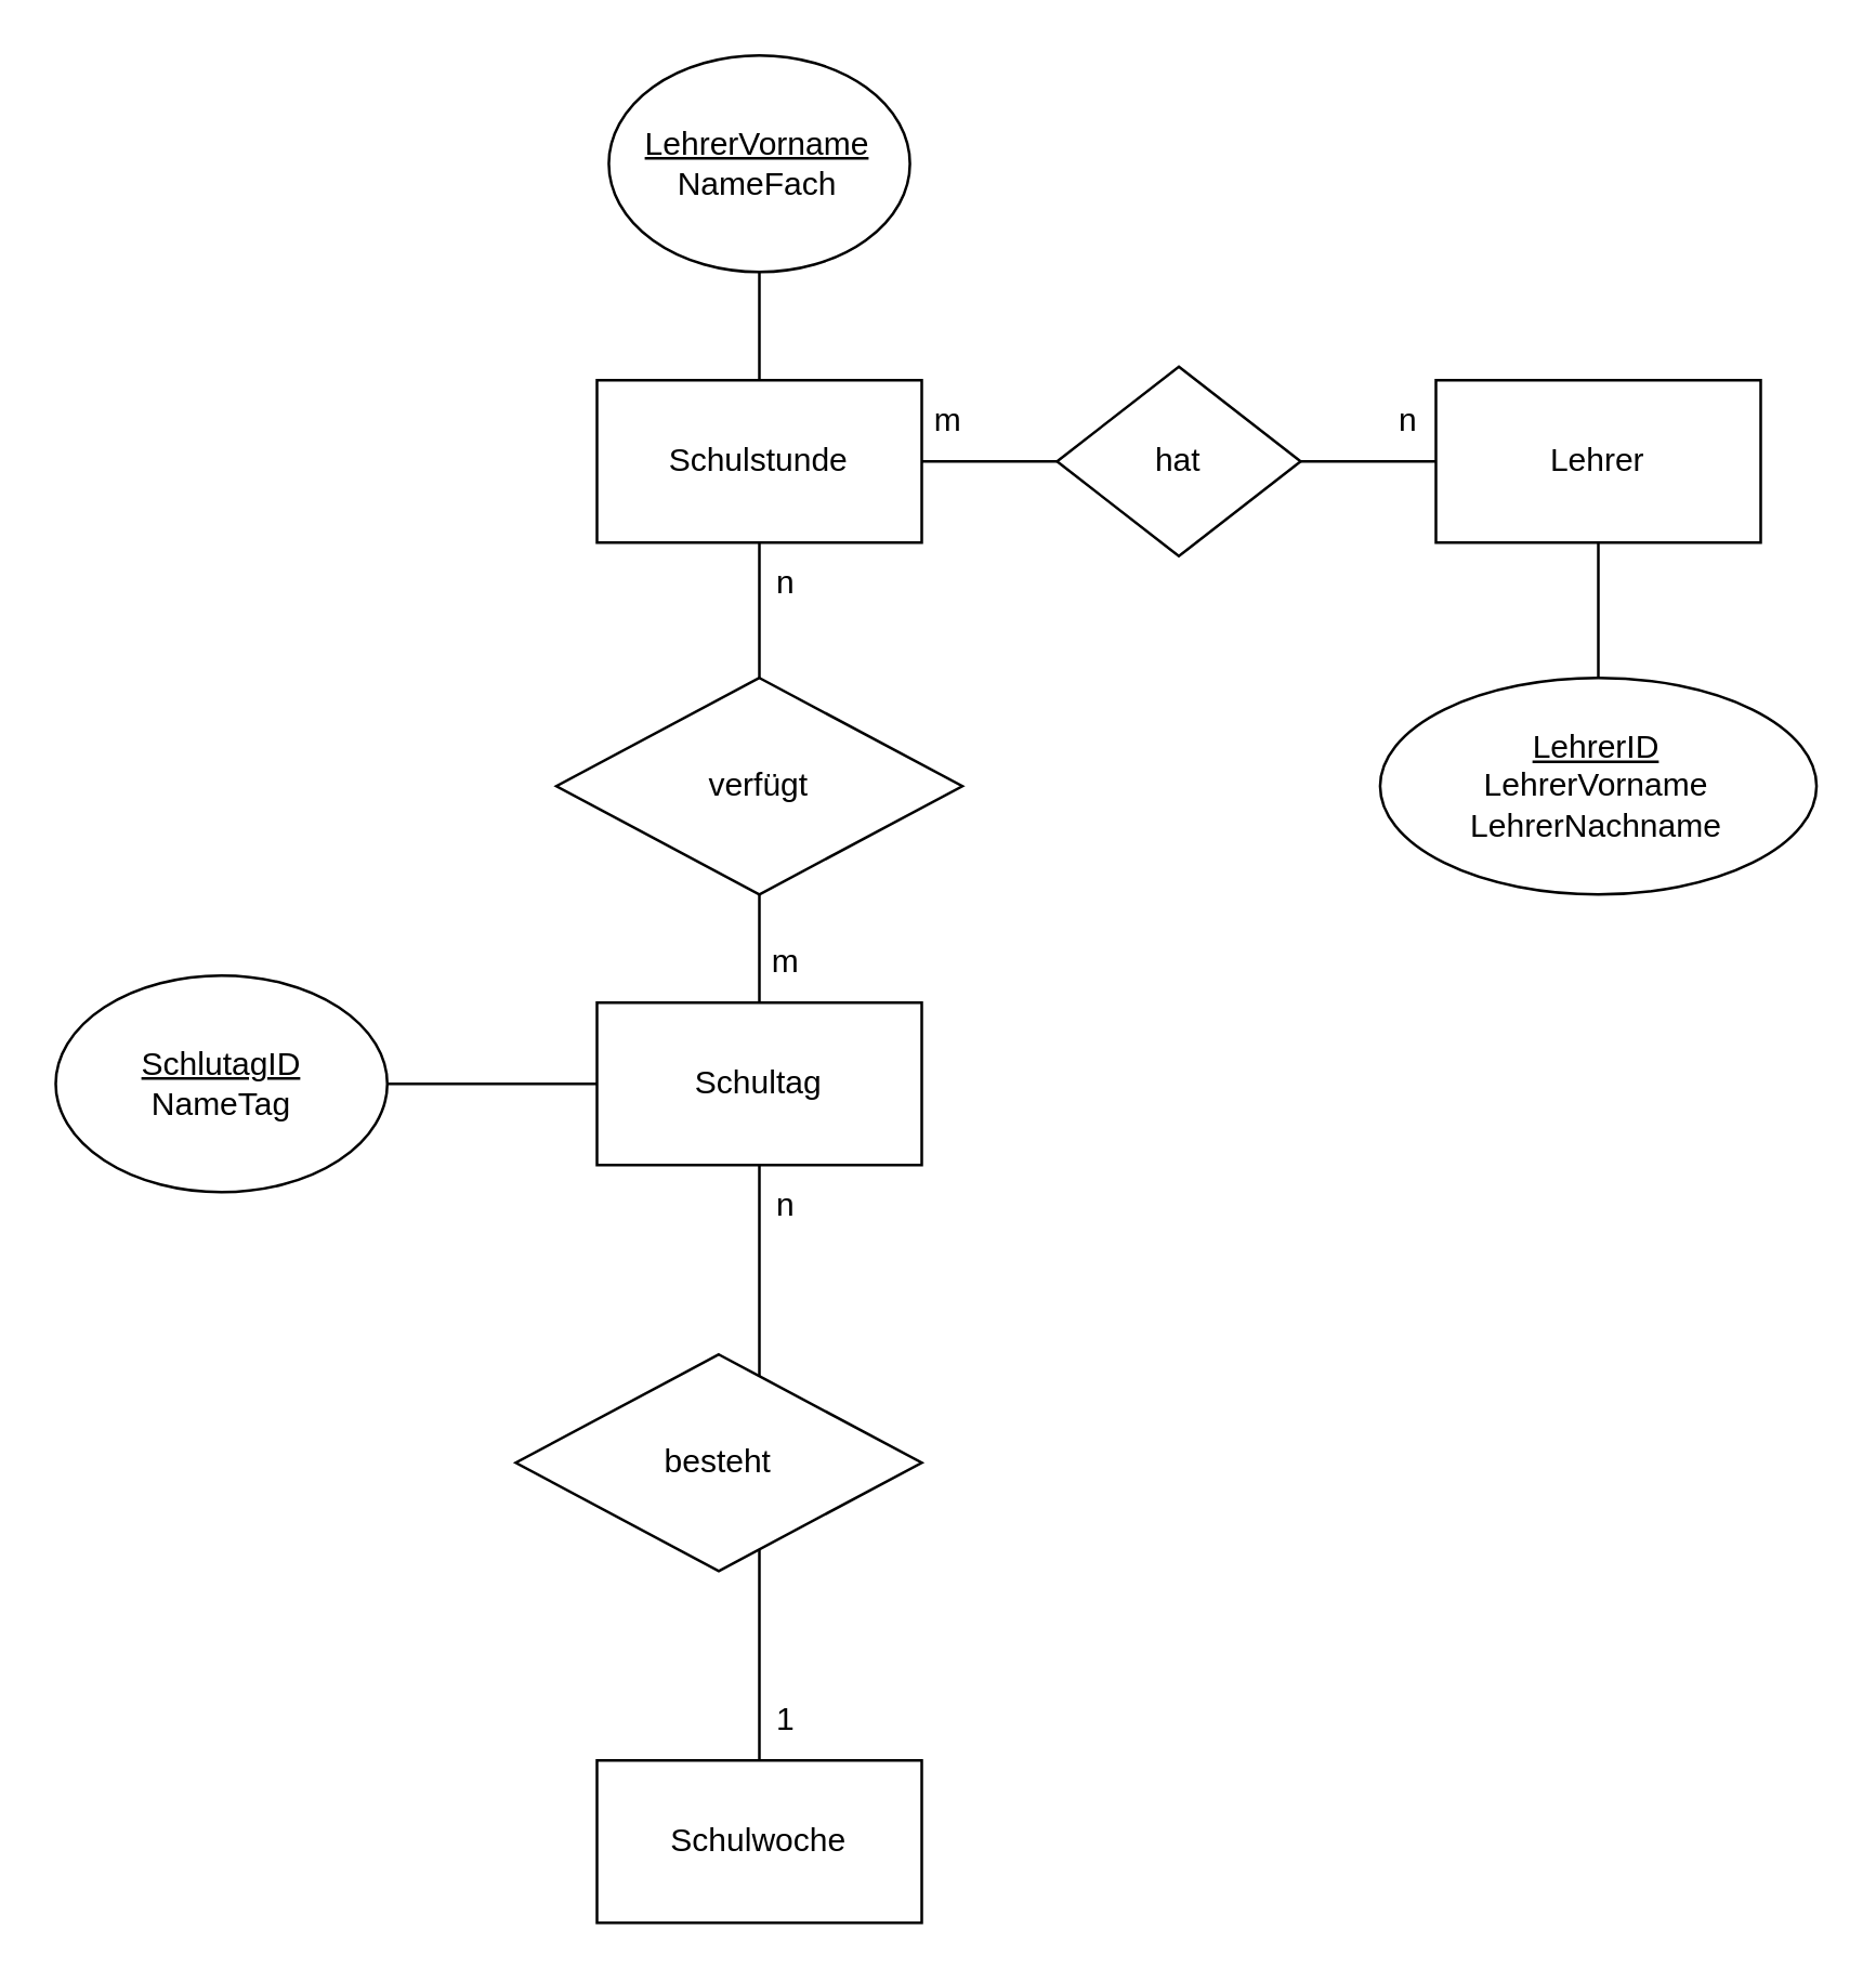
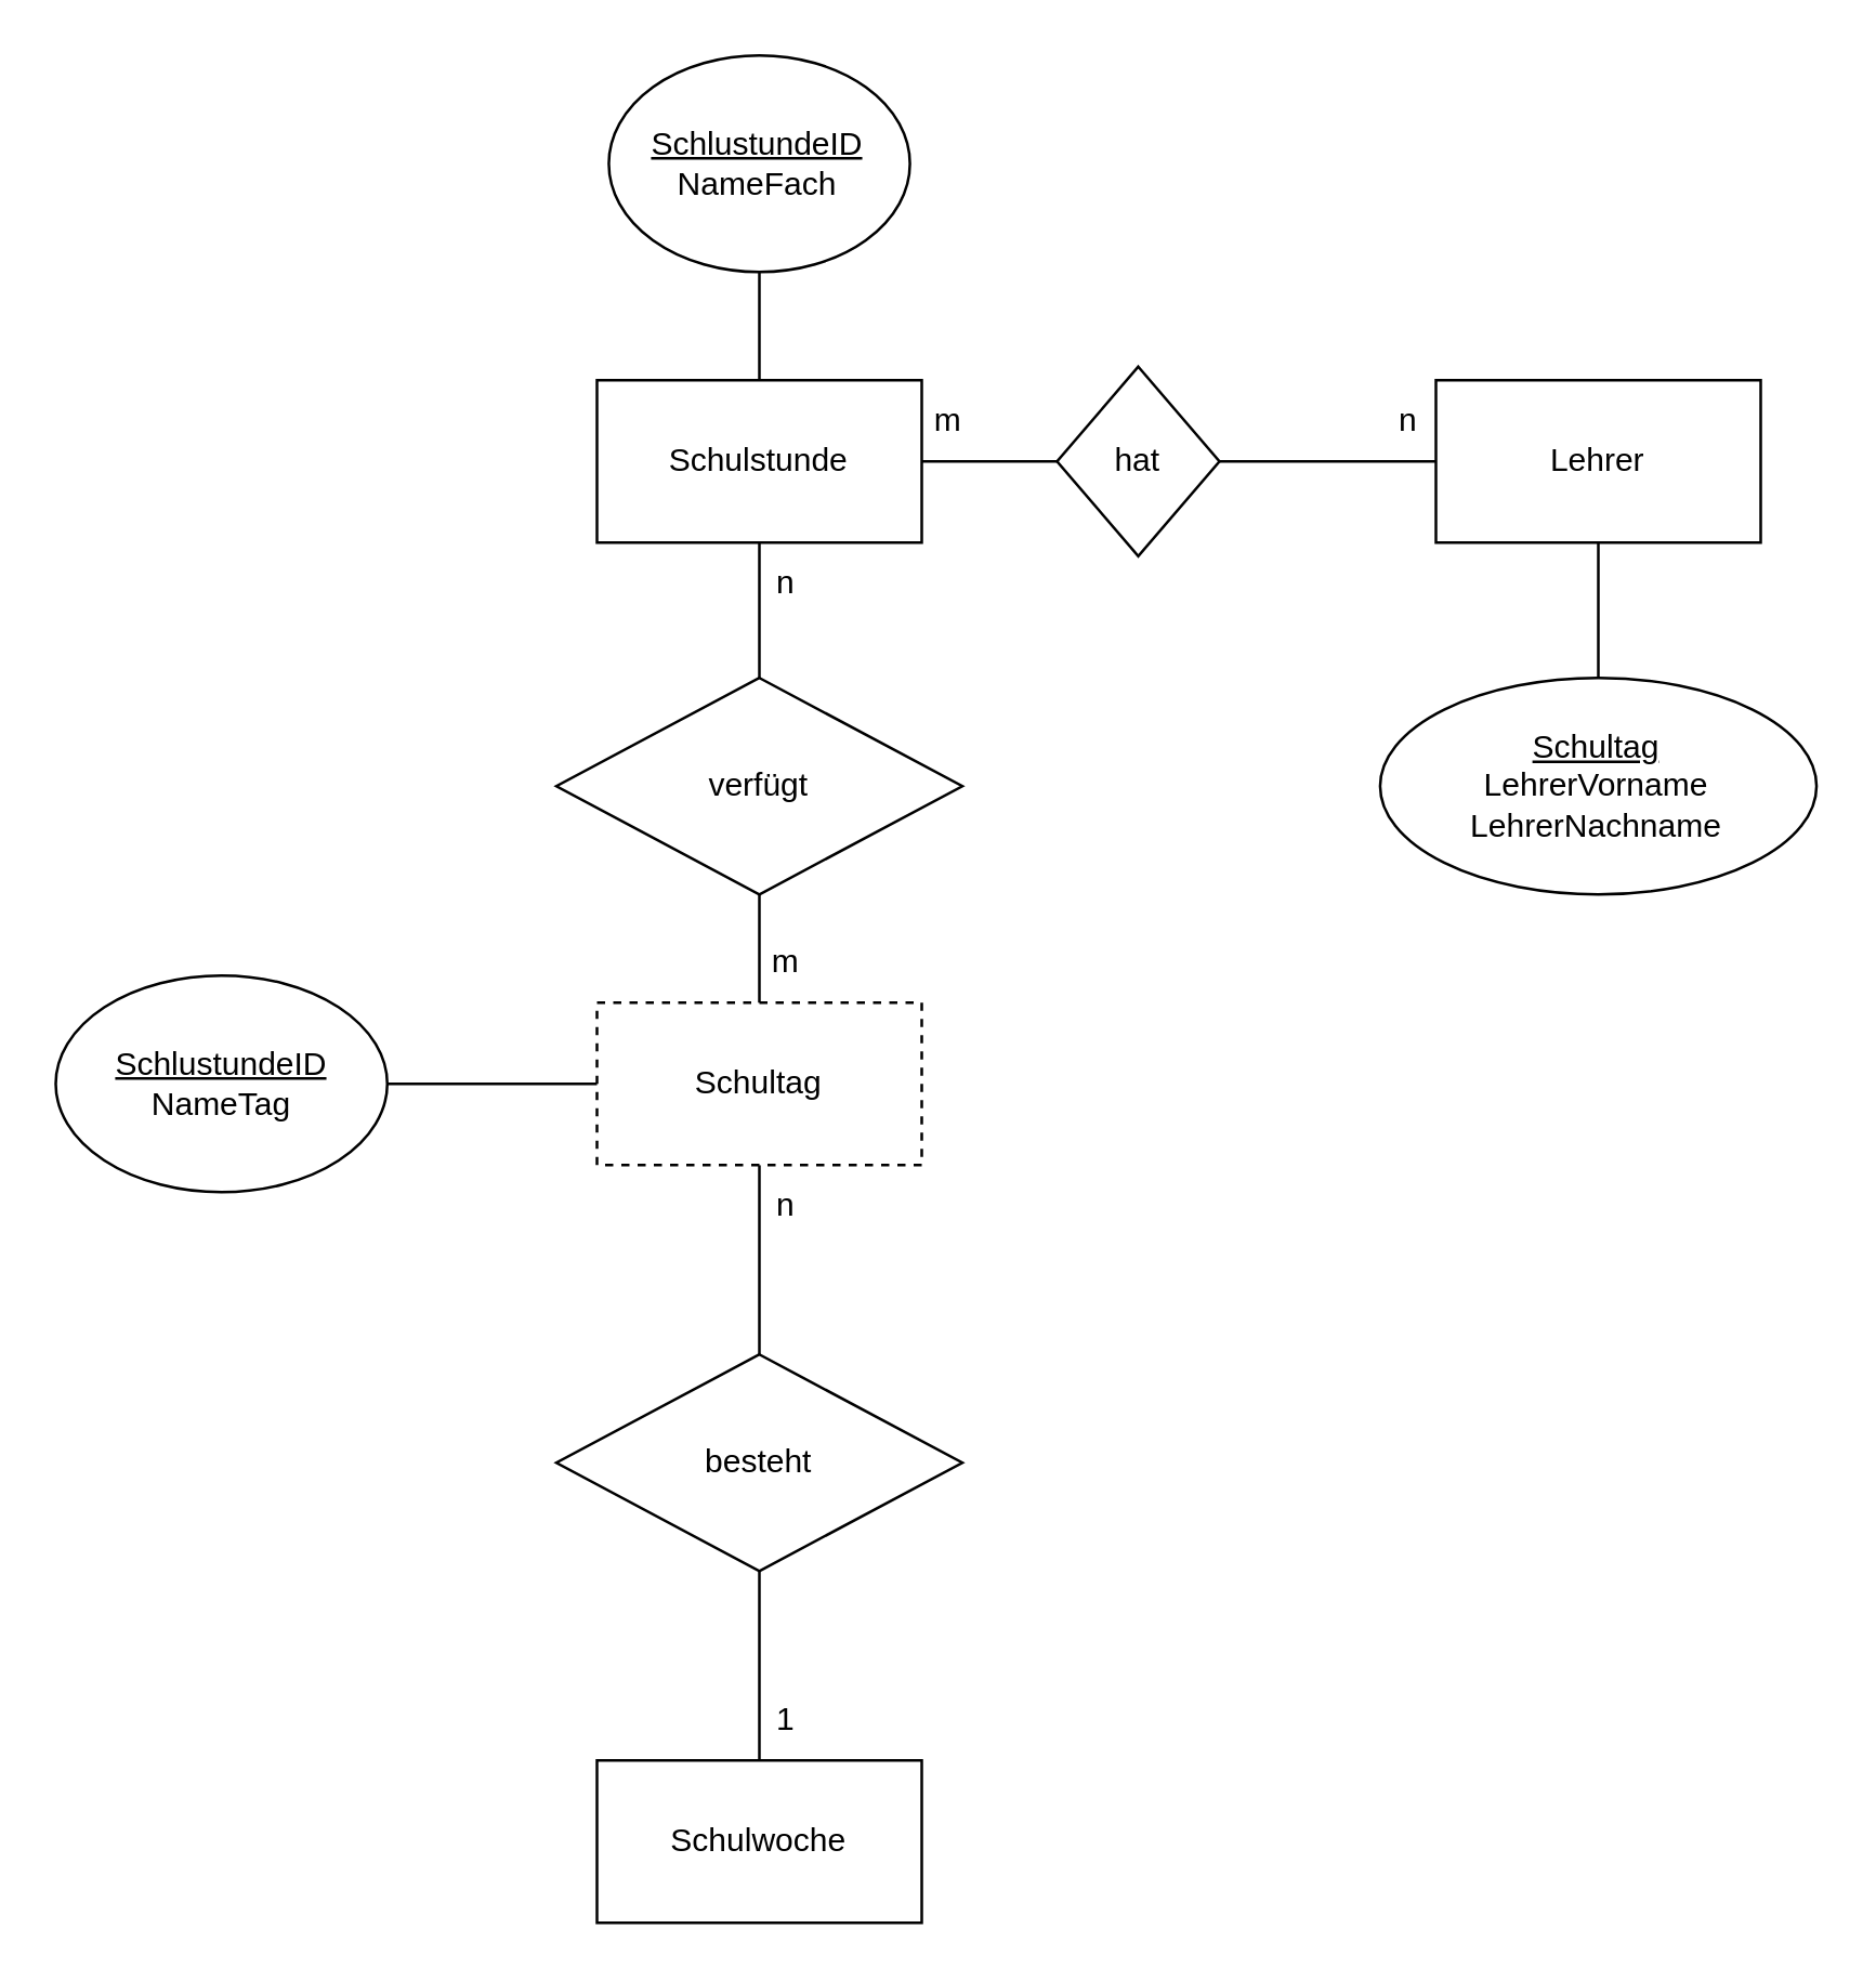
  <mxCell id="0" />
  <mxCell id="1" parent="0" />
  <mxCell id="2" value="" style="edgeStyle=orthogonalEdgeStyle;rounded=0;orthogonalLoop=1;jettySize=auto;html=1;endArrow=none;endFill=0;" edge="1" parent="1" source="3" target="8"><mxGeometry relative="1" as="geometry" /></mxCell>
- <mxCell id="3" value="Schultag" style="rounded=0;whiteSpace=wrap;html=1;" vertex="1" parent="1"><mxGeometry x="220" y="370" width="120" height="60" as="geometry" /></mxCell>
+ <mxCell id="3" value="Schultag" style="rounded=0;whiteSpace=wrap;html=1;dashed=1;" vertex="1" parent="1"><mxGeometry x="220" y="370" width="120" height="60" as="geometry" /></mxCell>
  <mxCell id="4" style="edgeStyle=orthogonalEdgeStyle;rounded=0;orthogonalLoop=1;jettySize=auto;html=1;exitX=0.5;exitY=1;exitDx=0;exitDy=0;endArrow=none;endFill=0;" edge="1" parent="1" source="7" target="3"><mxGeometry relative="1" as="geometry" /></mxCell>
  <mxCell id="5" style="edgeStyle=orthogonalEdgeStyle;rounded=0;orthogonalLoop=1;jettySize=auto;html=1;exitX=1;exitY=0.5;exitDx=0;exitDy=0;entryX=0;entryY=0.5;entryDx=0;entryDy=0;endArrow=none;endFill=0;startArrow=none;" edge="1" parent="1" source="16" target="15"><mxGeometry relative="1" as="geometry" /></mxCell>
  <mxCell id="6" style="edgeStyle=orthogonalEdgeStyle;rounded=0;orthogonalLoop=1;jettySize=auto;html=1;exitX=0.5;exitY=0;exitDx=0;exitDy=0;endArrow=none;endFill=0;" edge="1" parent="1" source="7" target="22"><mxGeometry relative="1" as="geometry" /></mxCell>
  <mxCell id="7" value="Schulstunde" style="rounded=0;whiteSpace=wrap;html=1;" vertex="1" parent="1"><mxGeometry x="220" y="140" width="120" height="60" as="geometry" /></mxCell>
  <mxCell id="8" value="Schulwoche" style="rounded=0;whiteSpace=wrap;html=1;" vertex="1" parent="1"><mxGeometry x="220" y="650" width="120" height="60" as="geometry" /></mxCell>
- <mxCell id="9" value="&lt;div&gt;besteht&lt;/div&gt;" style="rhombus;whiteSpace=wrap;html=1;" vertex="1" parent="1"><mxGeometry x="190" y="500" width="150" height="80" as="geometry" /></mxCell>
+ <mxCell id="9" value="&lt;div&gt;besteht&lt;/div&gt;" style="rhombus;whiteSpace=wrap;html=1;" vertex="1" parent="1"><mxGeometry x="205" y="500" width="150" height="80" as="geometry" /></mxCell>
  <mxCell id="10" value="verfügt" style="rhombus;whiteSpace=wrap;html=1;" vertex="1" parent="1"><mxGeometry x="205" y="250" width="150" height="80" as="geometry" /></mxCell>
  <mxCell id="11" value="n" style="text;html=1;strokeColor=none;fillColor=none;align=center;verticalAlign=middle;whiteSpace=wrap;rounded=0;" vertex="1" parent="1"><mxGeometry x="260" y="430" width="60" height="30" as="geometry" /></mxCell>
  <mxCell id="12" value="1" style="text;html=1;strokeColor=none;fillColor=none;align=center;verticalAlign=middle;whiteSpace=wrap;rounded=0;" vertex="1" parent="1"><mxGeometry x="260" y="620" width="60" height="30" as="geometry" /></mxCell>
  <mxCell id="13" value="n" style="text;html=1;strokeColor=none;fillColor=none;align=center;verticalAlign=middle;whiteSpace=wrap;rounded=0;" vertex="1" parent="1"><mxGeometry x="260" y="200" width="60" height="30" as="geometry" /></mxCell>
  <mxCell id="14" value="m" style="text;html=1;strokeColor=none;fillColor=none;align=center;verticalAlign=middle;whiteSpace=wrap;rounded=0;" vertex="1" parent="1"><mxGeometry x="260" y="340" width="60" height="30" as="geometry" /></mxCell>
  <mxCell id="15" value="Lehrer" style="rounded=0;whiteSpace=wrap;html=1;" vertex="1" parent="1"><mxGeometry x="530" y="140" width="120" height="60" as="geometry" /></mxCell>
- <mxCell id="16" value="hat" style="rhombus;whiteSpace=wrap;html=1;" vertex="1" parent="1"><mxGeometry x="390" y="135" width="90" height="70" as="geometry" /></mxCell>
+ <mxCell id="16" value="hat" style="rhombus;whiteSpace=wrap;html=1;" vertex="1" parent="1"><mxGeometry x="390" y="135" width="60" height="70" as="geometry" /></mxCell>
  <mxCell id="17" value="" style="edgeStyle=orthogonalEdgeStyle;rounded=0;orthogonalLoop=1;jettySize=auto;html=1;exitX=1;exitY=0.5;exitDx=0;exitDy=0;entryX=0;entryY=0.5;entryDx=0;entryDy=0;endArrow=none;endFill=0;" edge="1" parent="1" source="7" target="16"><mxGeometry relative="1" as="geometry"><mxPoint x="340" y="170" as="sourcePoint" /><mxPoint x="520" y="170" as="targetPoint" /></mxGeometry></mxCell>
  <mxCell id="18" value="n" style="text;html=1;strokeColor=none;fillColor=none;align=center;verticalAlign=middle;whiteSpace=wrap;rounded=0;" vertex="1" parent="1"><mxGeometry x="490" y="140" width="60" height="30" as="geometry" /></mxCell>
  <mxCell id="19" value="m" style="text;html=1;strokeColor=none;fillColor=none;align=center;verticalAlign=middle;whiteSpace=wrap;rounded=0;" vertex="1" parent="1"><mxGeometry x="320" y="140" width="60" height="30" as="geometry" /></mxCell>
  <mxCell id="20" style="edgeStyle=orthogonalEdgeStyle;rounded=0;orthogonalLoop=1;jettySize=auto;html=1;exitX=0.5;exitY=0;exitDx=0;exitDy=0;entryX=0.5;entryY=1;entryDx=0;entryDy=0;endArrow=none;endFill=0;" edge="1" parent="1" source="21" target="15"><mxGeometry relative="1" as="geometry" /></mxCell>
- <mxCell id="21" value="&lt;div&gt;&lt;u&gt;LehrerID&lt;/u&gt;&lt;br&gt;&lt;/div&gt;&lt;div&gt;LehrerVorname&lt;/div&gt;&lt;div&gt;LehrerNachname&lt;br&gt;&lt;/div&gt;" style="ellipse;whiteSpace=wrap;html=1;" vertex="1" parent="1"><mxGeometry x="509.38" y="250" width="161.25" height="80" as="geometry" /></mxCell>
- <mxCell id="22" value="&lt;div&gt;&lt;u&gt;LehrerVorname&lt;/u&gt;&lt;/div&gt;&lt;div&gt;NameFach&lt;u&gt;&lt;br&gt;&lt;/u&gt;&lt;/div&gt;" style="ellipse;whiteSpace=wrap;html=1;" vertex="1" parent="1"><mxGeometry x="224.38" y="20" width="111.25" height="80" as="geometry" /></mxCell>
+ <mxCell id="21" value="&lt;div&gt;&lt;u&gt;Schultag&lt;/u&gt;&lt;br&gt;&lt;/div&gt;&lt;div&gt;LehrerVorname&lt;/div&gt;&lt;div&gt;LehrerNachname&lt;br&gt;&lt;/div&gt;" style="ellipse;whiteSpace=wrap;html=1;" vertex="1" parent="1"><mxGeometry x="509.38" y="250" width="161.25" height="80" as="geometry" /></mxCell>
+ <mxCell id="22" value="&lt;div&gt;&lt;u&gt;SchlustundeID&lt;/u&gt;&lt;/div&gt;&lt;div&gt;NameFach&lt;u&gt;&lt;br&gt;&lt;/u&gt;&lt;/div&gt;" style="ellipse;whiteSpace=wrap;html=1;" vertex="1" parent="1"><mxGeometry x="224.38" y="20" width="111.25" height="80" as="geometry" /></mxCell>
  <mxCell id="23" style="edgeStyle=orthogonalEdgeStyle;rounded=0;orthogonalLoop=1;jettySize=auto;html=1;exitX=1;exitY=0.5;exitDx=0;exitDy=0;endArrow=none;endFill=0;" edge="1" parent="1" source="24" target="3"><mxGeometry relative="1" as="geometry" /></mxCell>
- <mxCell id="24" value="&lt;div&gt;&lt;u&gt;SchlutagID&lt;/u&gt;&lt;/div&gt;&lt;div&gt;NameTag&lt;br&gt;&lt;/div&gt;" style="ellipse;whiteSpace=wrap;html=1;" vertex="1" parent="1"><mxGeometry x="20" y="360" width="122.5" height="80" as="geometry" /></mxCell>
+ <mxCell id="24" value="&lt;div&gt;&lt;u&gt;SchlustundeID&lt;/u&gt;&lt;/div&gt;&lt;div&gt;NameTag&lt;br&gt;&lt;/div&gt;" style="ellipse;whiteSpace=wrap;html=1;" vertex="1" parent="1"><mxGeometry x="20" y="360" width="122.5" height="80" as="geometry" /></mxCell>
